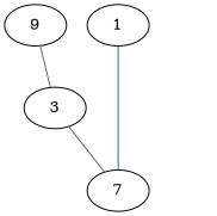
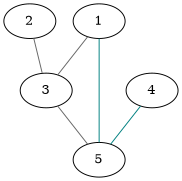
  graph {
    edge [color=gray40]
    1
    3
-   2 [label=9]
-   5 [label=7]
+   2
+   5
+   4
+   1 -- 3
    3 -- 5
    2 -- 3
    5 -- 1 [color=teal]
+   4 -- 5 [color=teal]
  }
